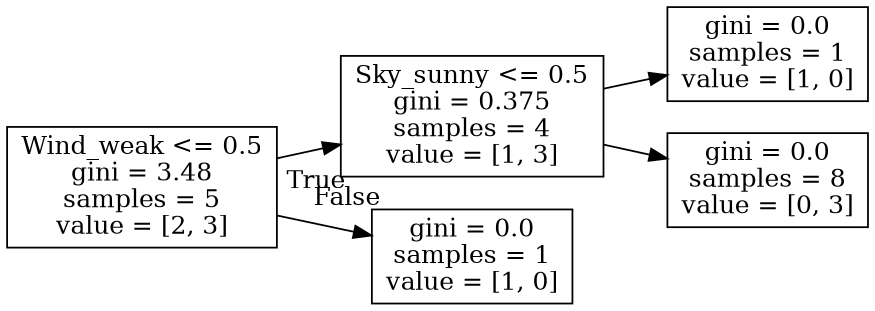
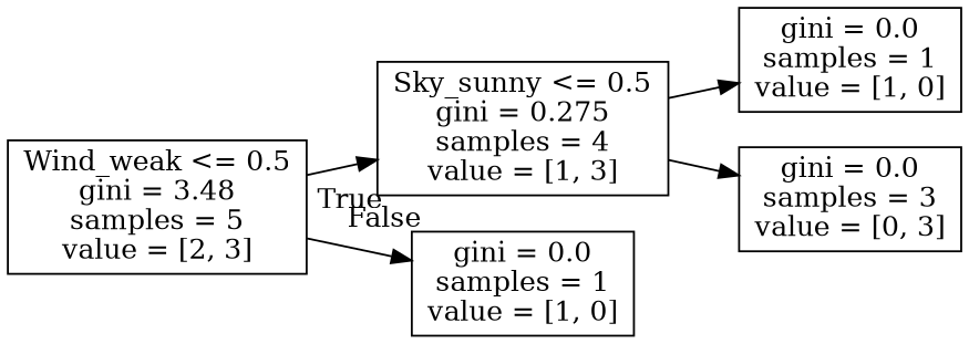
  digraph {
    rankdir=LR
    node [shape=box]
    n1 [label="Wind_weak <= 0.5\ngini = 3.48\nsamples = 5\nvalue = [2, 3]"]
-   n2 [label="Sky_sunny <= 0.5\ngini = 0.375\nsamples = 4\nvalue = [1, 3]"]
+   n2 [label="Sky_sunny <= 0.5\ngini = 0.275\nsamples = 4\nvalue = [1, 3]"]
    n3 [label="gini = 0.0\nsamples = 1\nvalue = [1, 0]"]
    n4 [label="gini = 0.0\nsamples = 1\nvalue = [1, 0]"]
-   n5 [label="gini = 0.0\nsamples = 8\nvalue = [0, 3]"]
+   n5 [label="gini = 0.0\nsamples = 3\nvalue = [0, 3]"]
    n1 -> n2 [headlabel=True labelangle=45 labeldistance=2.5]
    n1 -> n3 [headlabel=False labelangle=-45 labeldistance=2.5]
    n2 -> n4
    n2 -> n5
  }
